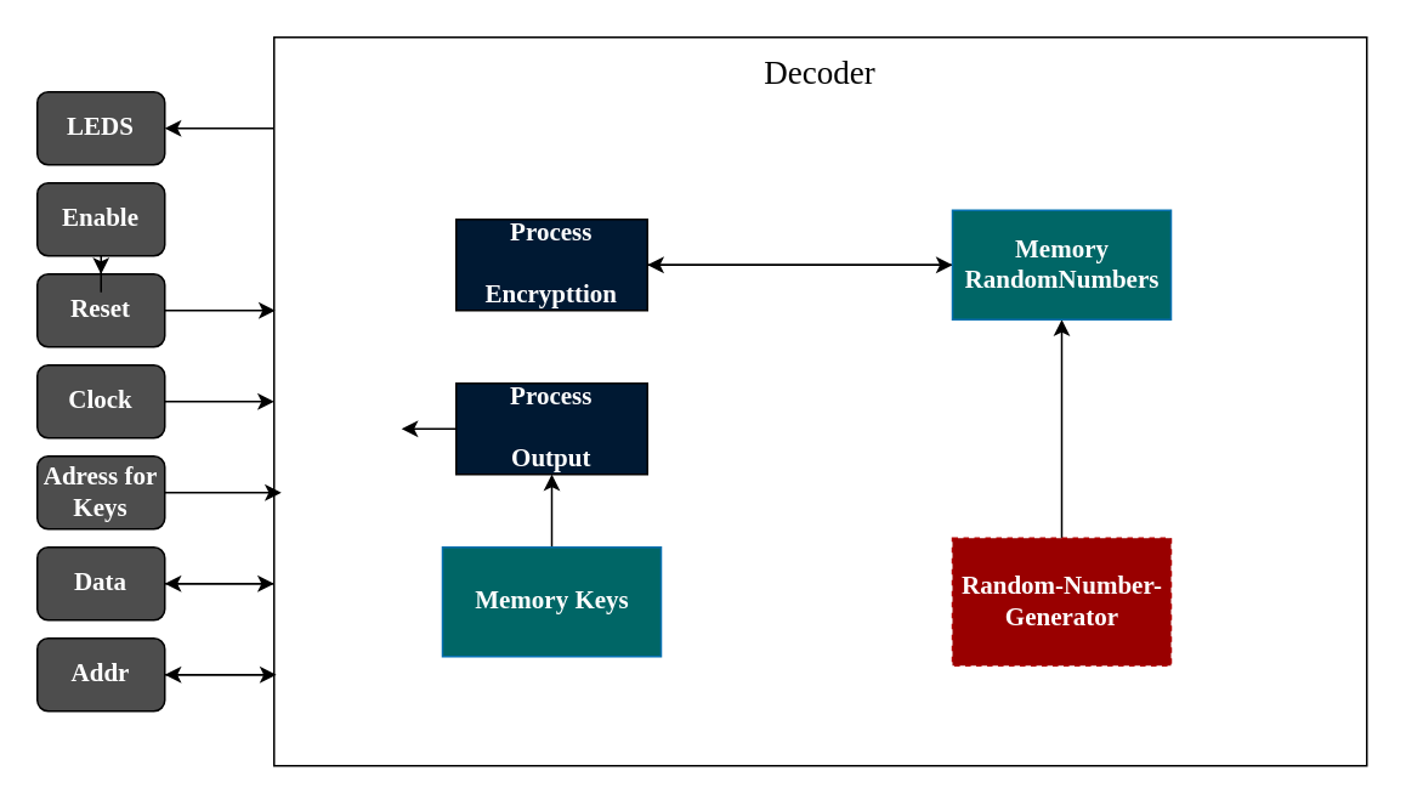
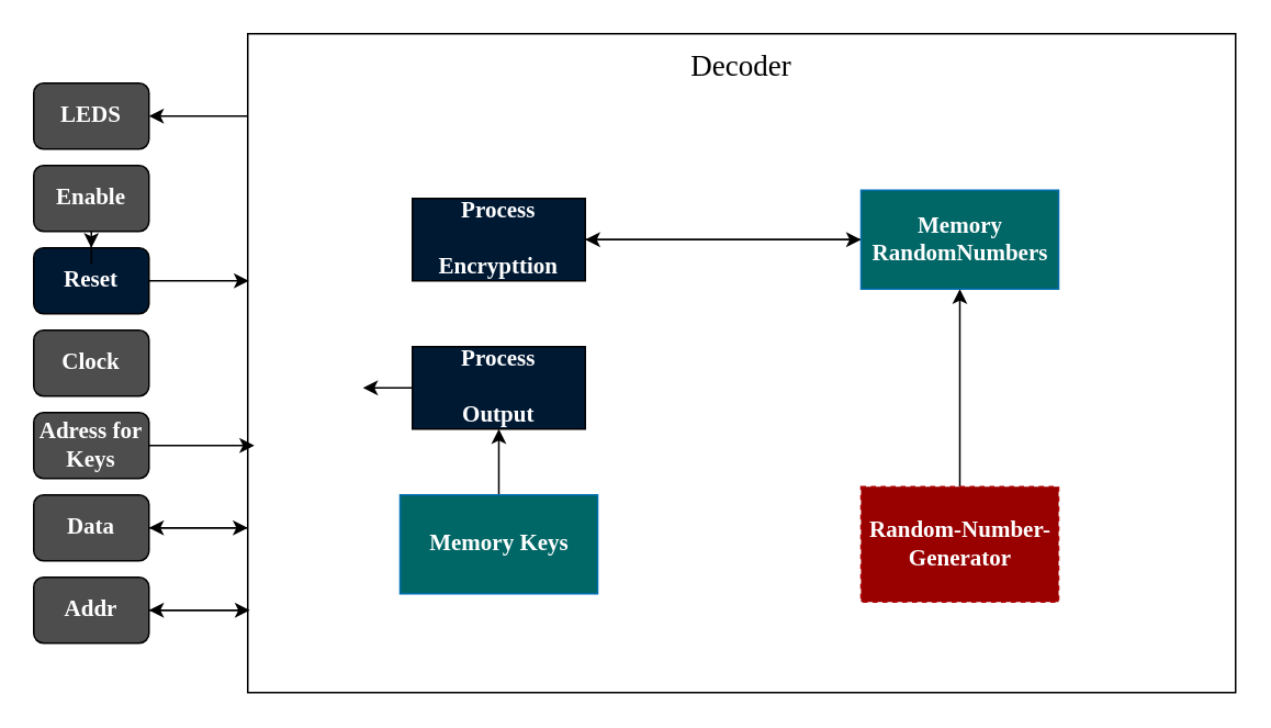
  <mxCell id="0" />
  <mxCell id="1" parent="0" />
  <mxCell id="2" style="edgeStyle=orthogonalEdgeStyle;rounded=0;orthogonalLoop=1;jettySize=auto;html=1;entryX=1;entryY=0.5;entryDx=0;entryDy=0;" edge="1" parent="1" source="5" target="25"><mxGeometry relative="1" as="geometry"><Array as="points"><mxPoint x="140" y="70" /><mxPoint x="140" y="70" /></Array></mxGeometry></mxCell>
  <mxCell id="3" style="edgeStyle=orthogonalEdgeStyle;rounded=0;orthogonalLoop=1;jettySize=auto;html=1;entryX=1;entryY=0.5;entryDx=0;entryDy=0;" edge="1" parent="1" source="5" target="35"><mxGeometry relative="1" as="geometry"><Array as="points"><mxPoint x="140" y="370" /><mxPoint x="140" y="370" /></Array></mxGeometry></mxCell>
  <mxCell id="4" style="edgeStyle=orthogonalEdgeStyle;rounded=0;orthogonalLoop=1;jettySize=auto;html=1;entryX=1;entryY=0.5;entryDx=0;entryDy=0;" edge="1" parent="1" source="5" target="27"><mxGeometry relative="1" as="geometry"><Array as="points"><mxPoint x="130" y="320" /><mxPoint x="130" y="320" /></Array></mxGeometry></mxCell>
  <mxCell id="5" value="&lt;font face=&quot;Times New Roman&quot; style=&quot;font-size: 18px&quot;&gt;Decoder&lt;/font&gt;&lt;br&gt;&lt;br&gt;&lt;br&gt;&lt;br&gt;&lt;br&gt;&lt;br&gt;&lt;br&gt;&lt;br&gt;&lt;br&gt;&lt;br&gt;&lt;br&gt;&lt;br&gt;&lt;br&gt;&lt;br&gt;&lt;br&gt;&lt;br&gt;&lt;br&gt;&lt;br&gt;&lt;br&gt;&lt;br&gt;&lt;br&gt;&lt;br&gt;&lt;br&gt;&lt;br&gt;&lt;br&gt;&lt;br&gt;" style="rounded=0;whiteSpace=wrap;html=1;" vertex="1" parent="1"><mxGeometry x="150" y="20" width="600" height="400" as="geometry" /></mxCell>
  <mxCell id="6" style="edgeStyle=orthogonalEdgeStyle;rounded=0;orthogonalLoop=1;jettySize=auto;html=1;entryX=0;entryY=0.5;entryDx=0;entryDy=0;" edge="1" parent="1"><mxGeometry relative="1" as="geometry"><mxPoint x="322.5" y="350" as="sourcePoint" /></mxGeometry></mxCell>
  <mxCell id="7" style="edgeStyle=orthogonalEdgeStyle;rounded=0;orthogonalLoop=1;jettySize=auto;html=1;" edge="1" parent="1"><mxGeometry relative="1" as="geometry"><mxPoint x="450" y="320" as="targetPoint" /></mxGeometry></mxCell>
  <mxCell id="8" style="edgeStyle=orthogonalEdgeStyle;rounded=0;orthogonalLoop=1;jettySize=auto;html=1;entryX=0;entryY=0.5;entryDx=0;entryDy=0;" edge="1" parent="1"><mxGeometry relative="1" as="geometry"><mxPoint x="510" y="220" as="sourcePoint" /></mxGeometry></mxCell>
  <mxCell id="9" style="edgeStyle=orthogonalEdgeStyle;rounded=0;orthogonalLoop=1;jettySize=auto;html=1;" edge="1" parent="1" source="10" target="16"><mxGeometry relative="1" as="geometry" /></mxCell>
  <mxCell id="10" value="&lt;font face=&quot;Times New Roman&quot; style=&quot;font-size: 14px&quot;&gt;&lt;b&gt;Memory Keys&lt;/b&gt;&lt;/font&gt;" style="rounded=0;whiteSpace=wrap;html=1;strokeColor=#006EAF;fontColor=#ffffff;fillColor=#006666;" vertex="1" parent="1"><mxGeometry x="242.5" y="300" width="120" height="60" as="geometry" /></mxCell>
  <mxCell id="11" style="edgeStyle=orthogonalEdgeStyle;rounded=0;orthogonalLoop=1;jettySize=auto;html=1;entryX=0.5;entryY=1;entryDx=0;entryDy=0;" edge="1" parent="1" source="12" target="37"><mxGeometry relative="1" as="geometry" /></mxCell>
  <mxCell id="12" value="&lt;font face=&quot;Times New Roman&quot; style=&quot;font-size: 14px&quot;&gt;&lt;b&gt;Random-Number-&lt;br&gt;Generator&lt;/b&gt;&lt;/font&gt;" style="rounded=0;whiteSpace=wrap;html=1;strokeColor=#B20000;fontColor=#ffffff;fillColor=#990000;dashed=1;" vertex="1" parent="1"><mxGeometry x="522.5" y="295" width="120" height="70" as="geometry" /></mxCell>
  <mxCell id="13" style="edgeStyle=orthogonalEdgeStyle;rounded=0;orthogonalLoop=1;jettySize=auto;html=1;" edge="1" parent="1" source="14" target="37"><mxGeometry relative="1" as="geometry" /></mxCell>
  <mxCell id="14" value="&lt;font style=&quot;font-size: 14px&quot; face=&quot;Times New Roman&quot; color=&quot;#ffffff&quot;&gt;&lt;b&gt;&lt;font&gt;Process&lt;br&gt;&lt;/font&gt;&lt;br&gt;Encrypttion&lt;/b&gt;&lt;/font&gt;" style="rounded=0;whiteSpace=wrap;html=1;fillColor=#001933;" vertex="1" parent="1"><mxGeometry x="250" y="120" width="105" height="50" as="geometry" /></mxCell>
  <mxCell id="15" value="" style="edgeStyle=orthogonalEdgeStyle;rounded=0;orthogonalLoop=1;jettySize=auto;html=1;" edge="1" parent="1" source="16"><mxGeometry relative="1" as="geometry"><mxPoint x="220" y="235" as="targetPoint" /></mxGeometry></mxCell>
  <mxCell id="16" value="&lt;font style=&quot;font-size: 14px&quot; face=&quot;Times New Roman&quot; color=&quot;#ffffff&quot;&gt;&lt;b&gt;&lt;font&gt;Process&lt;br&gt;&lt;/font&gt;&lt;br&gt;Output&lt;/b&gt;&lt;/font&gt;" style="rounded=0;whiteSpace=wrap;html=1;fillColor=#001933;" vertex="1" parent="1"><mxGeometry x="250" y="210" width="105" height="50" as="geometry" /></mxCell>
  <mxCell id="17" style="edgeStyle=orthogonalEdgeStyle;rounded=0;orthogonalLoop=1;jettySize=auto;html=1;" edge="1" parent="1" source="18"><mxGeometry relative="1" as="geometry"><mxPoint x="154" y="270" as="targetPoint" /><Array as="points" /></mxGeometry></mxCell>
  <mxCell id="18" value="&lt;font color=&quot;#ffffff&quot; face=&quot;Times New Roman&quot; style=&quot;font-size: 14px&quot;&gt;&lt;b&gt;Adress for Keys&lt;/b&gt;&lt;/font&gt;" style="rounded=1;whiteSpace=wrap;html=1;fillColor=#4D4D4D;" vertex="1" parent="1"><mxGeometry x="20" y="250" width="70" height="40" as="geometry" /></mxCell>
- <mxCell id="19" style="edgeStyle=orthogonalEdgeStyle;rounded=0;orthogonalLoop=1;jettySize=auto;html=1;entryX=0;entryY=0.5;entryDx=0;entryDy=0;" edge="1" parent="1" source="20" target="5"><mxGeometry relative="1" as="geometry"><Array as="points"><mxPoint x="140" y="220" /><mxPoint x="140" y="220" /></Array></mxGeometry></mxCell>
  <mxCell id="20" value="&lt;font color=&quot;#ffffff&quot; face=&quot;Times New Roman&quot; style=&quot;font-size: 14px&quot;&gt;&lt;b&gt;Clock&lt;/b&gt;&lt;/font&gt;" style="rounded=1;whiteSpace=wrap;html=1;fillColor=#4D4D4D;" vertex="1" parent="1"><mxGeometry x="20" y="200" width="70" height="40" as="geometry" /></mxCell>
  <mxCell id="21" style="edgeStyle=orthogonalEdgeStyle;rounded=0;orthogonalLoop=1;jettySize=auto;html=1;entryX=0.001;entryY=0.375;entryDx=0;entryDy=0;entryPerimeter=0;" edge="1" parent="1" source="22" target="5"><mxGeometry relative="1" as="geometry" /></mxCell>
- <mxCell id="22" value="&lt;font color=&quot;#ffffff&quot; face=&quot;Times New Roman&quot; style=&quot;font-size: 14px&quot;&gt;&lt;b&gt;Reset&lt;/b&gt;&lt;/font&gt;" style="rounded=1;whiteSpace=wrap;html=1;fillColor=#4D4D4D;" vertex="1" parent="1"><mxGeometry x="20" y="150" width="70" height="40" as="geometry" /></mxCell>
+ <mxCell id="22" value="&lt;font color=&quot;#ffffff&quot; face=&quot;Times New Roman&quot; style=&quot;font-size: 14px&quot;&gt;&lt;b&gt;Reset&lt;/b&gt;&lt;/font&gt;" style="rounded=1;whiteSpace=wrap;html=1;fillColor=#001933;" vertex="1" parent="1"><mxGeometry x="20" y="150" width="70" height="40" as="geometry" /></mxCell>
  <mxCell id="23" style="edgeStyle=orthogonalEdgeStyle;rounded=0;orthogonalLoop=1;jettySize=auto;html=1;" edge="1" parent="1" source="24" target="22"><mxGeometry relative="1" as="geometry"><mxPoint x="150" y="100" as="targetPoint" /></mxGeometry></mxCell>
  <mxCell id="24" value="&lt;font color=&quot;#ffffff&quot; face=&quot;Times New Roman&quot; style=&quot;font-size: 14px&quot;&gt;&lt;b&gt;Enable&lt;/b&gt;&lt;/font&gt;" style="rounded=1;whiteSpace=wrap;html=1;fillColor=#4D4D4D;" vertex="1" parent="1"><mxGeometry x="20" y="100" width="70" height="40" as="geometry" /></mxCell>
  <mxCell id="25" value="&lt;font color=&quot;#ffffff&quot; face=&quot;Times New Roman&quot; style=&quot;font-size: 14px&quot;&gt;&lt;b&gt;LEDS&lt;/b&gt;&lt;/font&gt;" style="rounded=1;whiteSpace=wrap;html=1;fillColor=#4D4D4D;" vertex="1" parent="1"><mxGeometry x="20" y="50" width="70" height="40" as="geometry" /></mxCell>
  <mxCell id="26" style="edgeStyle=orthogonalEdgeStyle;rounded=0;orthogonalLoop=1;jettySize=auto;html=1;entryX=0;entryY=0.75;entryDx=0;entryDy=0;" edge="1" parent="1" source="27" target="5"><mxGeometry relative="1" as="geometry" /></mxCell>
  <mxCell id="27" value="&lt;font color=&quot;#ffffff&quot; face=&quot;Times New Roman&quot; style=&quot;font-size: 14px&quot;&gt;&lt;b&gt;Data&lt;/b&gt;&lt;/font&gt;" style="rounded=1;whiteSpace=wrap;html=1;fillColor=#4D4D4D;" vertex="1" parent="1"><mxGeometry x="20" y="300" width="70" height="40" as="geometry" /></mxCell>
  <mxCell id="28" style="edgeStyle=orthogonalEdgeStyle;rounded=0;orthogonalLoop=1;jettySize=auto;html=1;entryX=0.5;entryY=1;entryDx=0;entryDy=0;" edge="1" parent="1"><mxGeometry relative="1" as="geometry"><mxPoint x="450" y="320" as="sourcePoint" /></mxGeometry></mxCell>
  <mxCell id="29" style="edgeStyle=orthogonalEdgeStyle;rounded=0;orthogonalLoop=1;jettySize=auto;html=1;entryX=1;entryY=0.5;entryDx=0;entryDy=0;" edge="1" parent="1"><mxGeometry relative="1" as="geometry"><Array as="points"><mxPoint x="650" y="100" /></Array><mxPoint x="510" y="100" as="targetPoint" /></mxGeometry></mxCell>
  <mxCell id="30" style="edgeStyle=orthogonalEdgeStyle;rounded=0;orthogonalLoop=1;jettySize=auto;html=1;" edge="1" parent="1"><mxGeometry relative="1" as="geometry"><mxPoint x="510" y="100" as="sourcePoint" /></mxGeometry></mxCell>
  <mxCell id="31" style="edgeStyle=orthogonalEdgeStyle;rounded=0;orthogonalLoop=1;jettySize=auto;html=1;" edge="1" parent="1"><mxGeometry relative="1" as="geometry"><mxPoint x="322.5" y="100" as="targetPoint" /></mxGeometry></mxCell>
  <mxCell id="32" style="edgeStyle=orthogonalEdgeStyle;rounded=0;orthogonalLoop=1;jettySize=auto;html=1;" edge="1" parent="1"><mxGeometry relative="1" as="geometry"><Array as="points"><mxPoint x="450" y="160" /><mxPoint x="350" y="160" /><mxPoint x="350" y="220" /></Array><mxPoint x="315" y="220" as="targetPoint" /></mxGeometry></mxCell>
  <mxCell id="33" style="edgeStyle=orthogonalEdgeStyle;rounded=0;orthogonalLoop=1;jettySize=auto;html=1;entryX=0;entryY=0.5;entryDx=0;entryDy=0;" edge="1" parent="1"><mxGeometry relative="1" as="geometry"><Array as="points"><mxPoint x="390" y="100" /></Array><mxPoint x="322.5" y="100" as="sourcePoint" /></mxGeometry></mxCell>
  <mxCell id="34" style="edgeStyle=orthogonalEdgeStyle;rounded=0;orthogonalLoop=1;jettySize=auto;html=1;entryX=0.002;entryY=0.875;entryDx=0;entryDy=0;entryPerimeter=0;" edge="1" parent="1" source="35" target="5"><mxGeometry relative="1" as="geometry" /></mxCell>
  <mxCell id="35" value="&lt;font color=&quot;#ffffff&quot; face=&quot;Times New Roman&quot; style=&quot;font-size: 14px&quot;&gt;&lt;b&gt;Addr&lt;/b&gt;&lt;/font&gt;" style="rounded=1;whiteSpace=wrap;html=1;fillColor=#4D4D4D;" vertex="1" parent="1"><mxGeometry x="20" y="350" width="70" height="40" as="geometry" /></mxCell>
  <mxCell id="36" style="edgeStyle=orthogonalEdgeStyle;rounded=0;orthogonalLoop=1;jettySize=auto;html=1;" edge="1" parent="1" source="37" target="14"><mxGeometry relative="1" as="geometry" /></mxCell>
  <mxCell id="37" value="&lt;font face=&quot;Times New Roman&quot; style=&quot;font-size: 14px&quot;&gt;&lt;b&gt;Memory RandomNumbers&lt;/b&gt;&lt;/font&gt;" style="rounded=0;whiteSpace=wrap;html=1;strokeColor=#006EAF;fontColor=#ffffff;fillColor=#006666;" vertex="1" parent="1"><mxGeometry x="522.5" y="115" width="120" height="60" as="geometry" /></mxCell>
